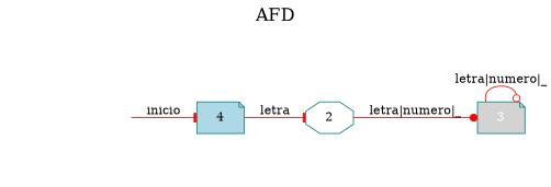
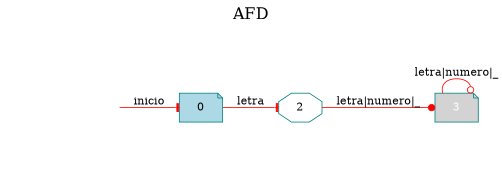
  digraph {
    fontsize=20
    label=AFD
    labelloc=t
    rankdir=LR
    node [color=teal shape=note style=filled]
    edge [color=red arrowhead=tee]
-   0 [fillcolor=lightblue label=4]
+   0 [fillcolor=lightblue]
    2 [shape=octagon fillcolor=white]
    secret_node [color=mediumseagreen shape=doublecircle style=invis]
    3 [fontcolor=white fillcolor=lightgrey]
    0 -> 2 [label=letra]
    2 -> 3 [label="letra|numero|_" arrowhead=dot]
    secret_node -> 0 [label=inicio]
    3 -> 3 [label="letra|numero|_" arrowhead=odot]
  }
